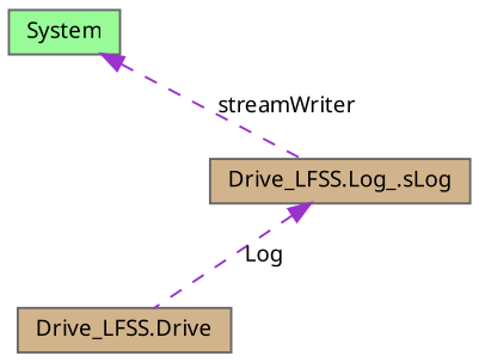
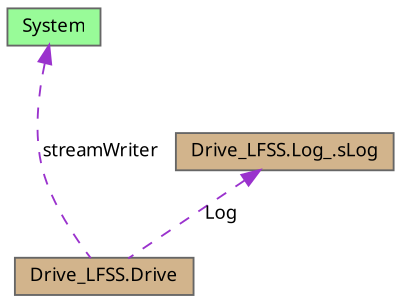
  digraph {
    fontname="Noto Sans"
    node [color=gray40 fillcolor=tan fontname="Noto Sans" fontsize=10 shape=record style=filled]
    edge [color=darkorchid3 dir=back fontname="Noto Sans" fontsize=10 labelfontname=FreeSans labelfontsize=10 style=dashed]
    n1 [fontcolor=black height=0.2 label="Drive_LFSS.Drive" width=0.4]
    n2 [height=0.2 label="Drive_LFSS.Log_.sLog" width=0.4]
    n3 [fillcolor=palegreen height=0.2 label=System width=0.4]
    n2 -> n1 [label=Log]
-   n3 -> n2 [label=streamWriter]
+   n3 -> n1 [label=streamWriter]
  }
